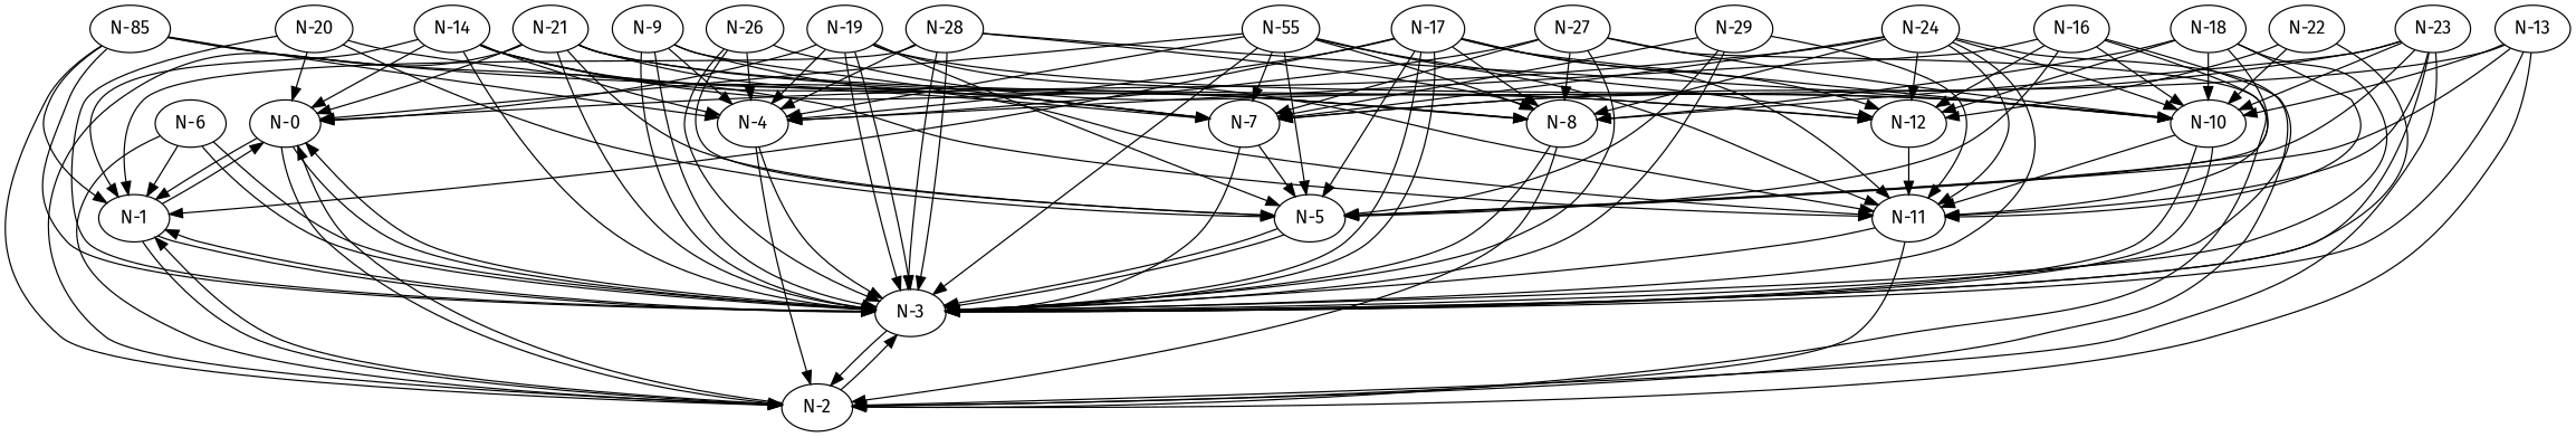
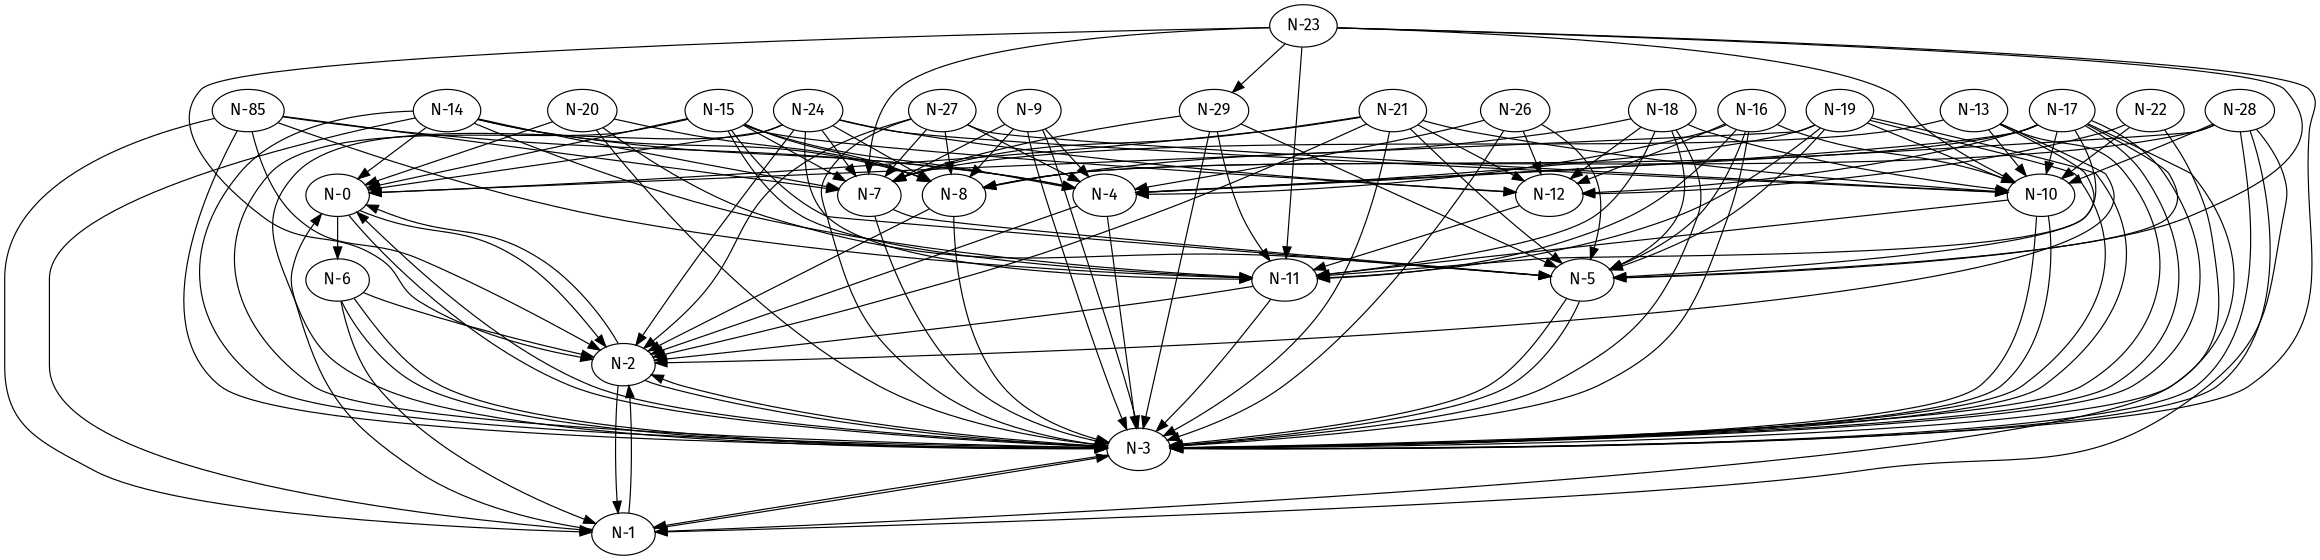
  digraph {
    fontname="Fira Sans"
    node [fontname="Fira Sans"]
    edge [fontname="Fira Sans"]
    "N-0"
    "N-1"
    "N-2"
    "N-3"
    "N-4"
    "N-5"
    "N-6"
    "N-7"
    "N-8"
    "N-9"
    "N-10"
    "N-11"
    "N-12"
    "N-13"
    "N-14"
-   "N-15" [label="N-55"]
+   "N-15"
    "N-16"
    "N-17"
    "N-18"
    "N-19"
    "N-20"
    "N-21"
    "N-22"
    "N-23"
    "N-24"
    n26 [label="N-85"]
    "N-26"
    "N-27"
    "N-28"
    "N-29"
-   "N-0" -> "N-1"
+   "N-0" -> "N-6"
    "N-0" -> "N-2"
    "N-0" -> "N-3"
    "N-1" -> "N-0"
    "N-1" -> "N-2"
    "N-1" -> "N-3"
    "N-2" -> "N-0"
    "N-2" -> "N-1"
    "N-2" -> "N-3"
    "N-3" -> "N-0"
    "N-3" -> "N-1"
    "N-3" -> "N-2"
    "N-4" -> "N-2"
    "N-4" -> "N-3"
    "N-5" -> "N-3"
    "N-5" -> "N-3"
    "N-6" -> "N-1"
    "N-6" -> "N-2"
    "N-6" -> "N-3"
    "N-6" -> "N-3"
    "N-7" -> "N-3"
    "N-7" -> "N-5"
    "N-8" -> "N-2"
    "N-8" -> "N-3"
    "N-9" -> "N-3"
    "N-9" -> "N-3"
    "N-9" -> "N-4"
    "N-9" -> "N-7"
    "N-9" -> "N-8"
    "N-10" -> "N-3"
    "N-10" -> "N-3"
    "N-10" -> "N-11"
    "N-11" -> "N-2"
    "N-11" -> "N-3"
    "N-12" -> "N-11"
    "N-13" -> "N-2"
    "N-13" -> "N-3"
    "N-13" -> "N-5"
    "N-13" -> "N-7"
    "N-13" -> "N-10"
    "N-14" -> "N-0"
    "N-14" -> "N-1"
    "N-14" -> "N-3"
    "N-14" -> "N-4"
    "N-14" -> "N-7"
    "N-14" -> "N-8"
    "N-14" -> "N-11"
    "N-15" -> "N-0"
    "N-15" -> "N-3"
    "N-15" -> "N-4"
    "N-15" -> "N-5"
    "N-15" -> "N-7"
    "N-15" -> "N-8"
    "N-15" -> "N-11"
    "N-15" -> "N-12"
    "N-16" -> "N-3"
    "N-16" -> "N-4"
    "N-16" -> "N-5"
    "N-16" -> "N-10"
    "N-16" -> "N-11"
    "N-16" -> "N-12"
    "N-17" -> "N-1"
    "N-17" -> "N-3"
    "N-17" -> "N-3"
    "N-17" -> "N-4"
    "N-17" -> "N-5"
    "N-17" -> "N-8"
    "N-17" -> "N-10"
    "N-17" -> "N-11"
    "N-17" -> "N-12"
    "N-18" -> "N-3"
    "N-18" -> "N-5"
    "N-18" -> "N-8"
    "N-18" -> "N-10"
    "N-18" -> "N-11"
    "N-18" -> "N-12"
    "N-19" -> "N-0"
    "N-19" -> "N-3"
    "N-19" -> "N-3"
    "N-19" -> "N-4"
    "N-19" -> "N-5"
    "N-19" -> "N-10"
    "N-19" -> "N-11"
    "N-20" -> "N-0"
    "N-20" -> "N-3"
    "N-20" -> "N-5"
    "N-20" -> "N-8"
    "N-21" -> "N-0"
    "N-21" -> "N-2"
    "N-21" -> "N-3"
    "N-21" -> "N-5"
    "N-21" -> "N-7"
    "N-21" -> "N-10"
    "N-21" -> "N-12"
    "N-22" -> "N-3"
    "N-22" -> "N-10"
    "N-22" -> "N-12"
    "N-23" -> "N-2"
    "N-23" -> "N-3"
    "N-23" -> "N-5"
    "N-23" -> "N-7"
-   "N-23" -> "N-8"
+   "N-23" -> "N-29"
    "N-23" -> "N-10"
    "N-23" -> "N-11"
    "N-24" -> "N-0"
    "N-24" -> "N-2"
    "N-24" -> "N-3"
    "N-24" -> "N-7"
    "N-24" -> "N-8"
    "N-24" -> "N-10"
    "N-24" -> "N-11"
    "N-24" -> "N-12"
    n26 -> "N-1"
    n26 -> "N-2"
    n26 -> "N-3"
    n26 -> "N-4"
    n26 -> "N-7"
    n26 -> "N-11"
    "N-26" -> "N-3"
    "N-26" -> "N-4"
    "N-26" -> "N-5"
    "N-26" -> "N-12"
    "N-27" -> "N-2"
    "N-27" -> "N-3"
    "N-27" -> "N-4"
    "N-27" -> "N-7"
    "N-27" -> "N-8"
    "N-27" -> "N-10"
    "N-28" -> "N-1"
    "N-28" -> "N-3"
    "N-28" -> "N-3"
    "N-28" -> "N-4"
    "N-28" -> "N-8"
    "N-28" -> "N-10"
    "N-29" -> "N-3"
    "N-29" -> "N-5"
    "N-29" -> "N-7"
    "N-29" -> "N-11"
  }
